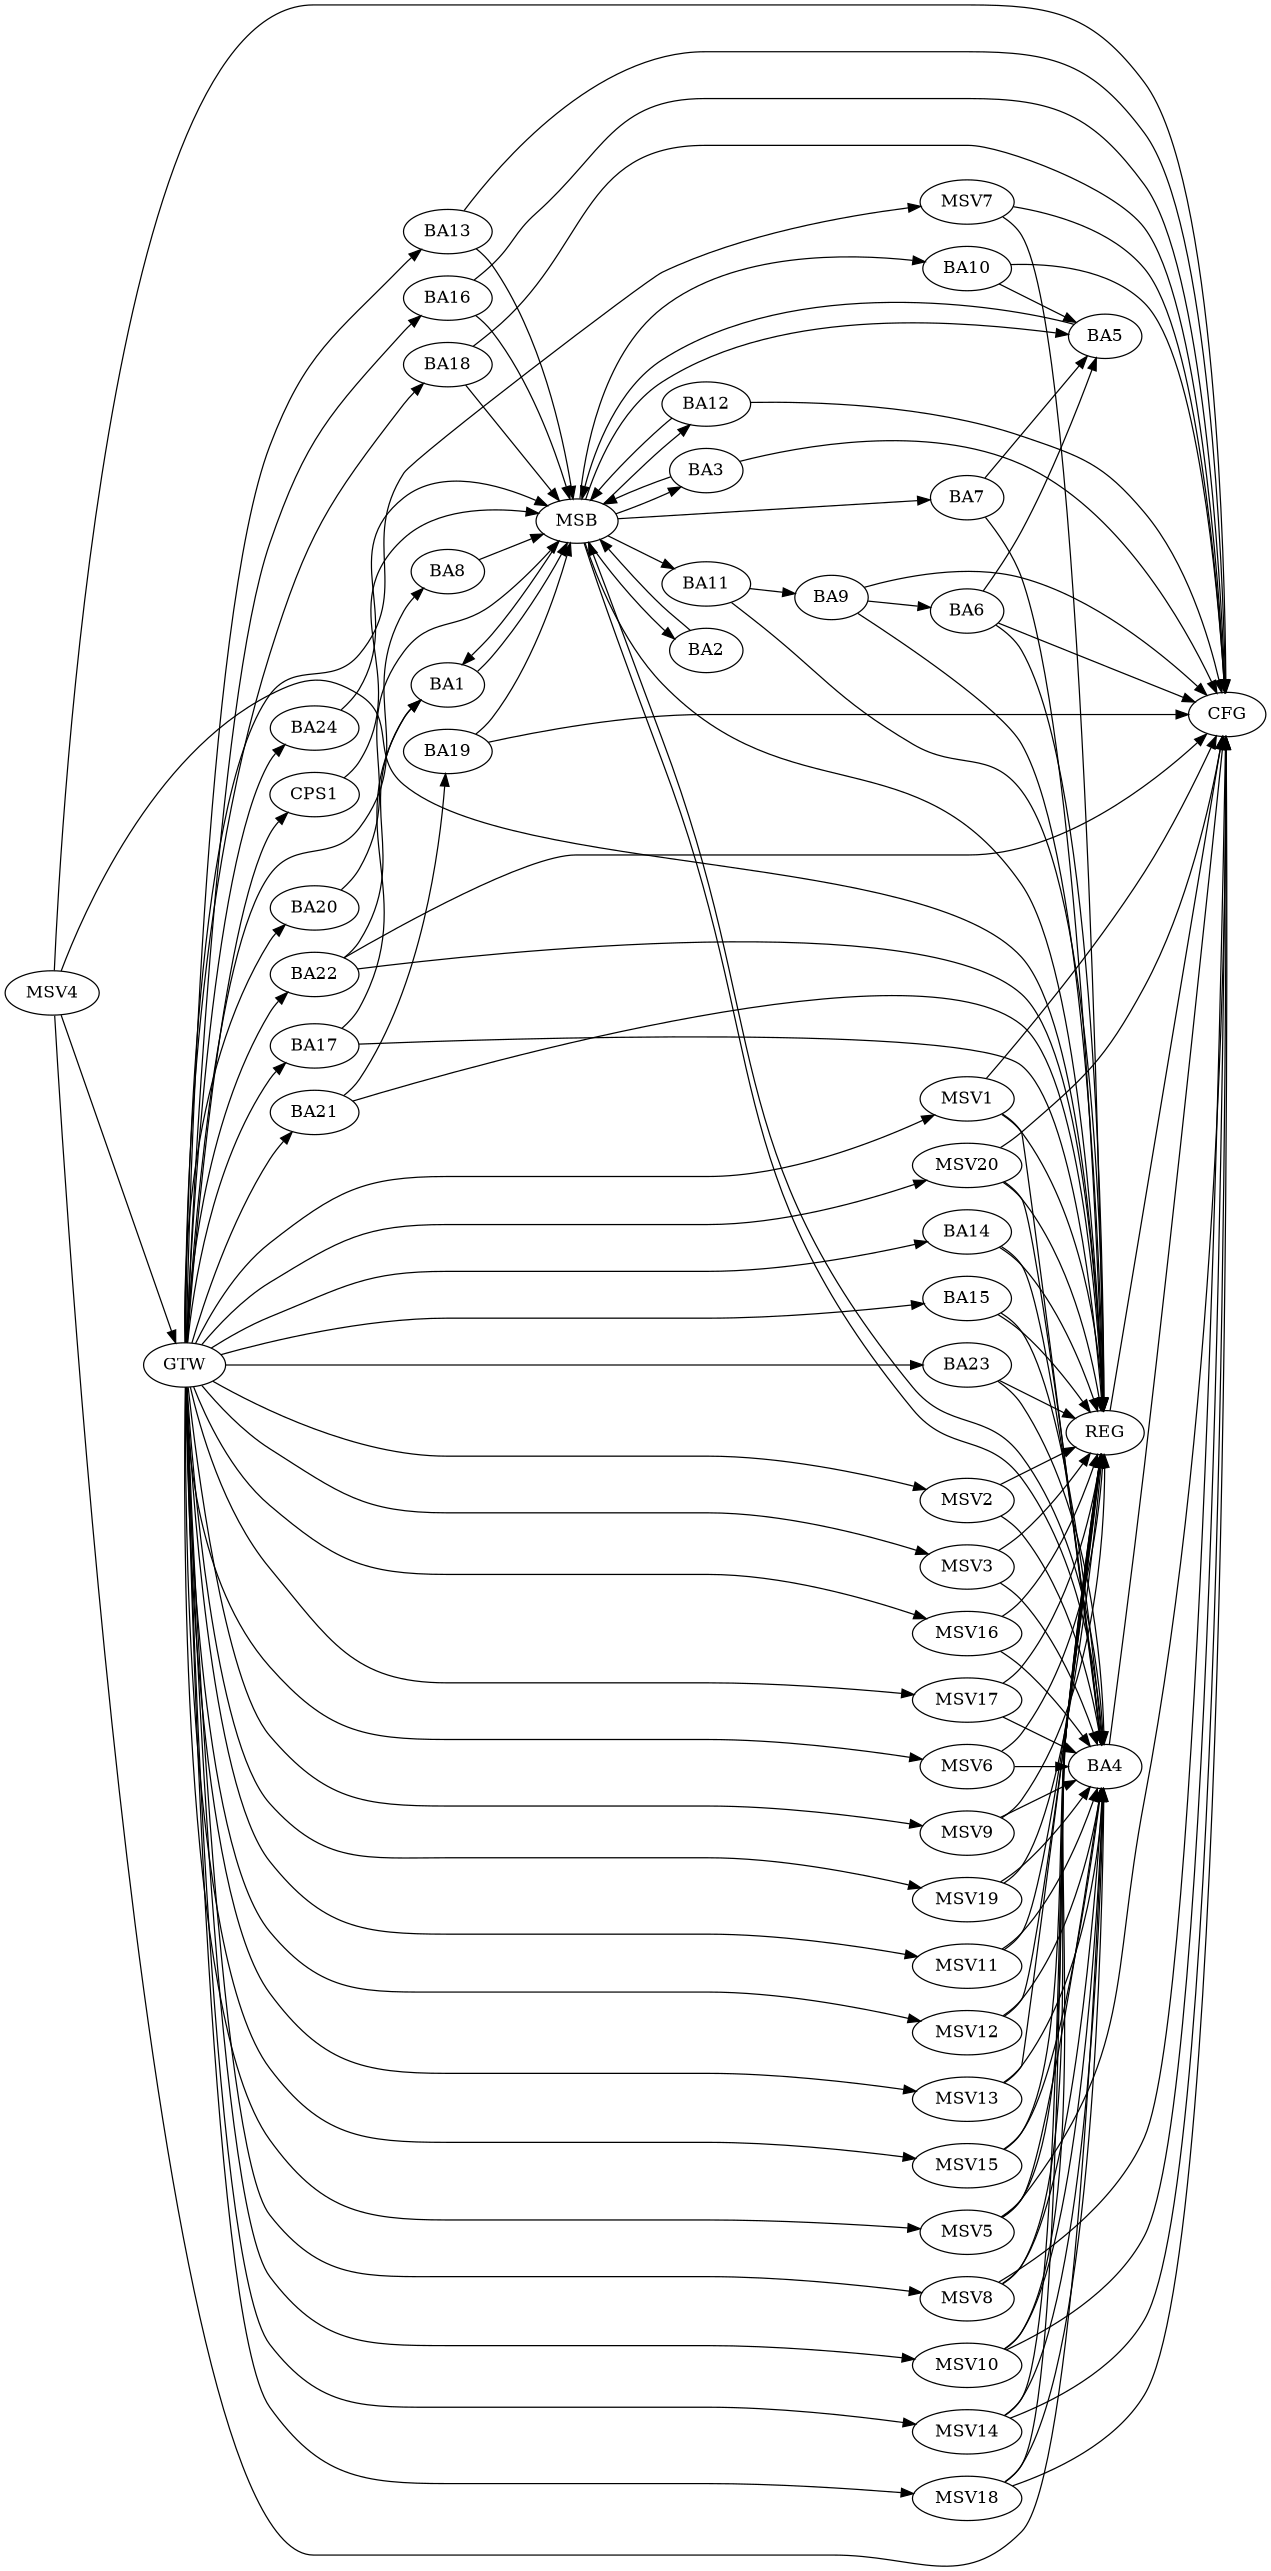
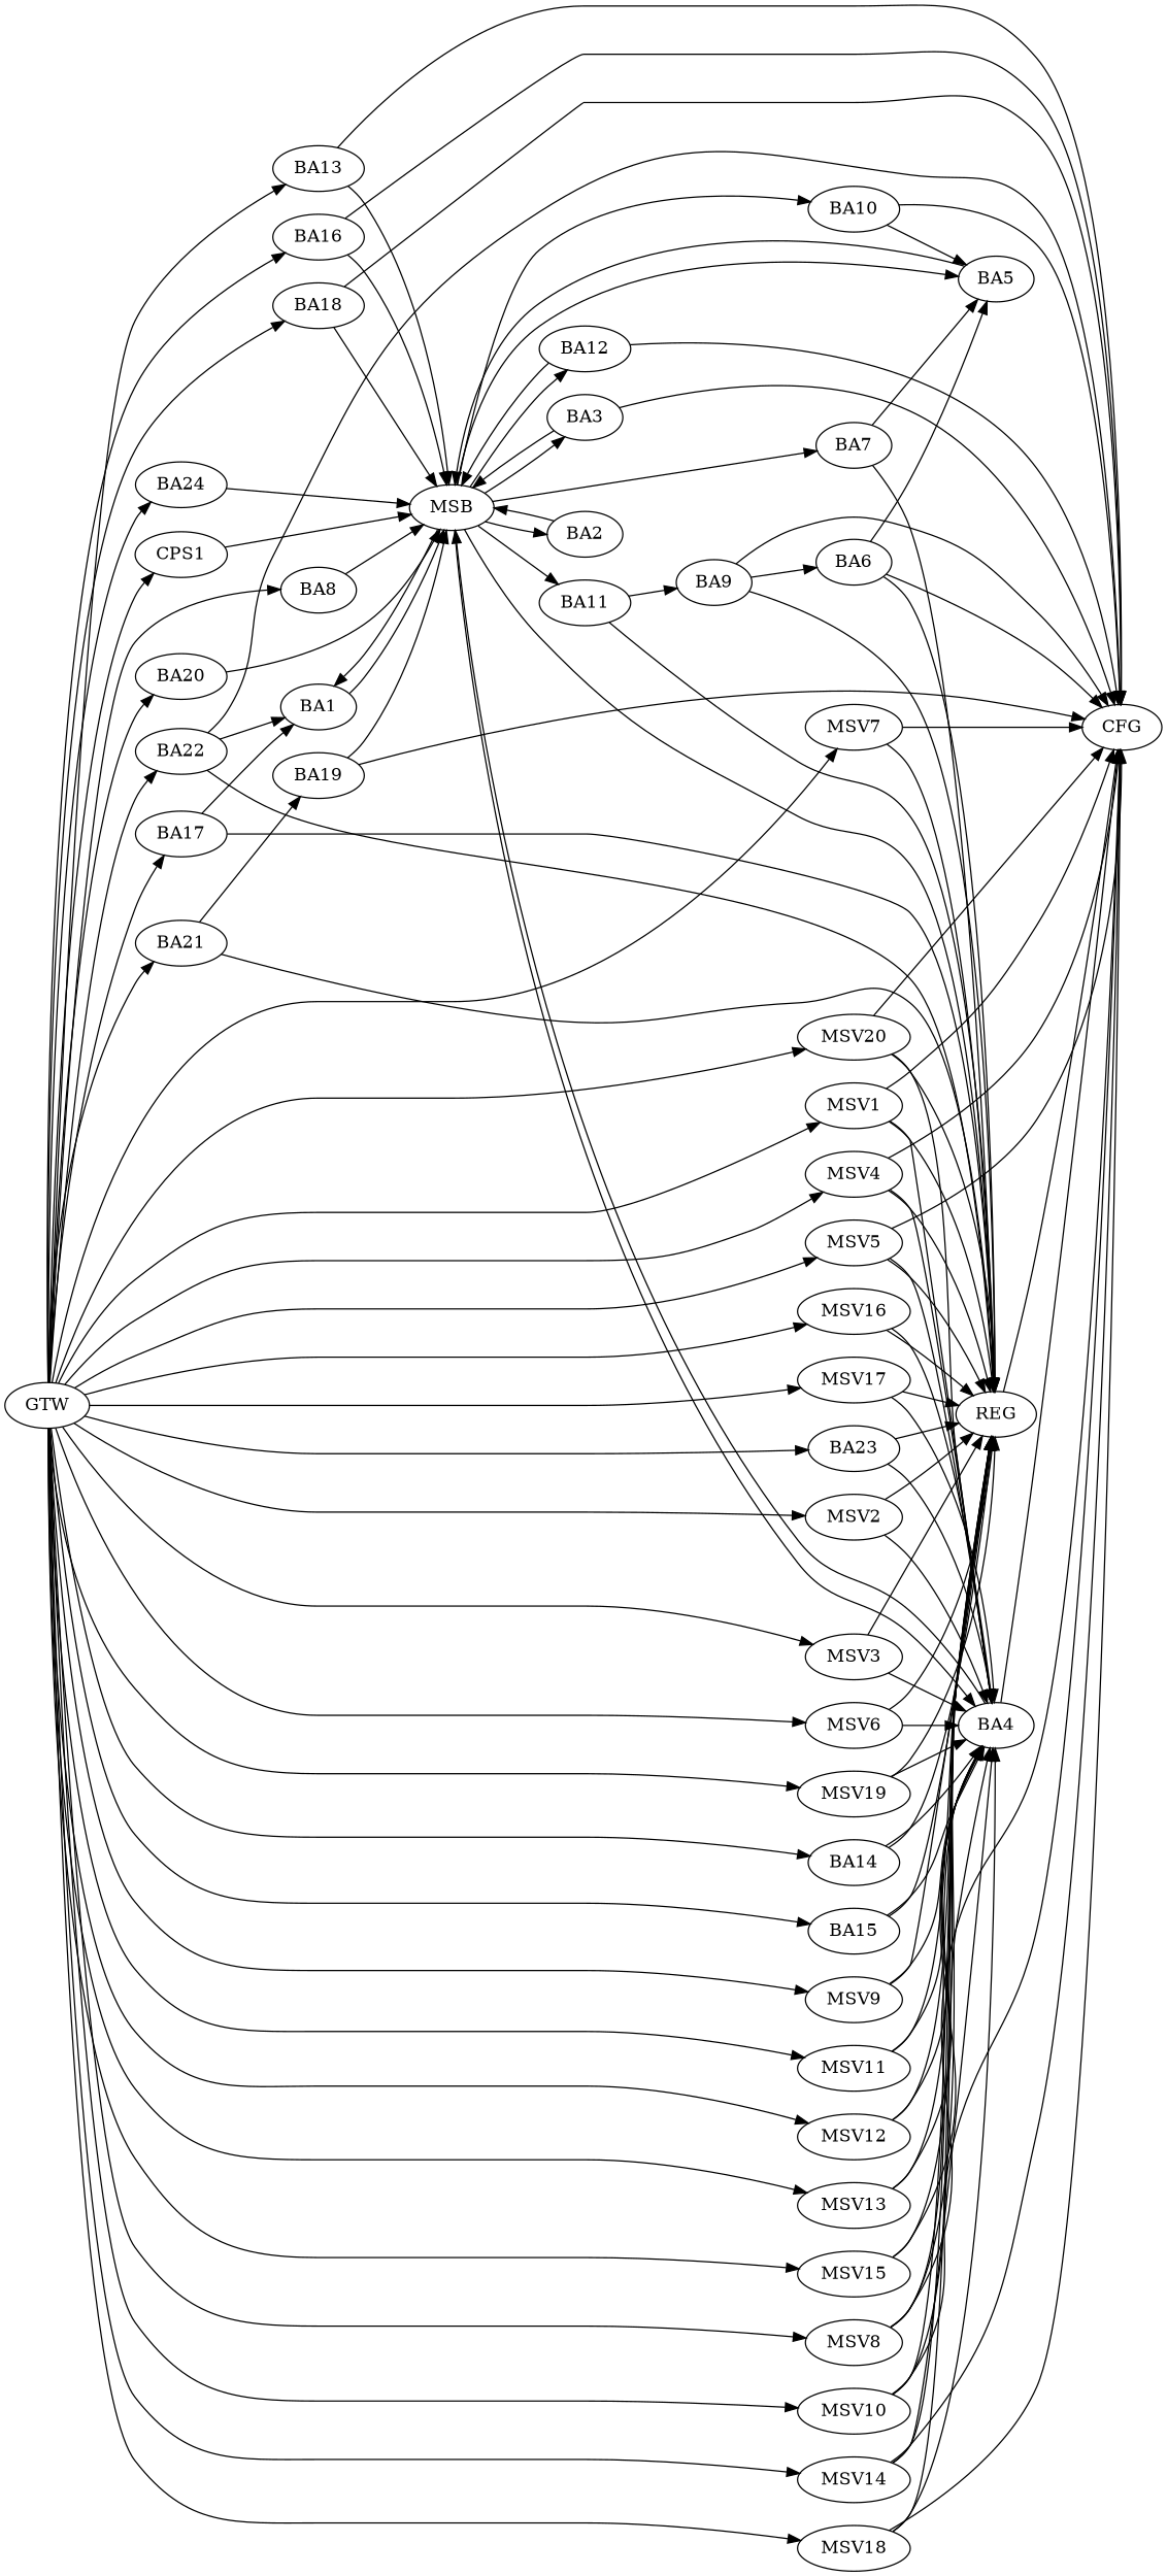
  strict digraph {
    rankdir=LR
    n1 [label=BA1]
    n2 [label=MSB]
    n3 [label=BA2]
    n4 [label=BA3]
    n5 [label=BA4]
    n6 [label=BA5]
    n7 [label=REG]
    n8 [label=BA7]
    n9 [label=BA10]
    n10 [label=BA11]
    n11 [label=BA12]
    n12 [label=CFG]
    n13 [label=BA6]
    n14 [label=BA8]
    n15 [label=BA9]
    n16 [label=BA13]
    n17 [label=BA14]
    n18 [label=BA15]
    n19 [label=BA16]
    n20 [label=BA17]
    n21 [label=BA18]
    n22 [label=BA19]
    n23 [label=BA20]
    n24 [label=BA21]
    n25 [label=BA22]
    n26 [label=BA23]
    n27 [label=BA24]
    n28 [label=CPS1]
    n29 [label=GTW]
    n30 [label=MSV1]
    n31 [label=MSV2]
    n32 [label=MSV3]
    n33 [label=MSV4]
    n34 [label=MSV5]
    n35 [label=MSV6]
    n36 [label=MSV7]
    n37 [label=MSV8]
    n38 [label=MSV9]
    n39 [label=MSV10]
    n40 [label=MSV11]
    n41 [label=MSV12]
    n42 [label=MSV13]
    n43 [label=MSV14]
    n44 [label=MSV15]
    n45 [label=MSV16]
    n46 [label=MSV17]
    n47 [label=MSV18]
    n48 [label=MSV19]
    n49 [label=MSV20]
    n1 -> n2
    n2 -> n1
    n2 -> n3
    n2 -> n4
    n2 -> n5
    n2 -> n6
    n2 -> n7
    n2 -> n8
    n2 -> n9
    n2 -> n10
    n2 -> n11
    n3 -> n2
    n4 -> n2
    n4 -> n12
    n5 -> n2
    n5 -> n12
    n6 -> n2
    n7 -> n12
    n8 -> n6
    n8 -> n7
    n9 -> n6
    n9 -> n12
    n10 -> n7
    n10 -> n15
    n11 -> n2
    n11 -> n12
    n13 -> n6
    n13 -> n7
    n13 -> n12
    n14 -> n2
    n15 -> n7
    n15 -> n12
    n15 -> n13
    n16 -> n2
    n16 -> n12
    n17 -> n5
    n17 -> n7
    n18 -> n5
    n18 -> n7
    n19 -> n2
    n19 -> n12
    n20 -> n1
    n20 -> n7
    n21 -> n2
    n21 -> n12
    n22 -> n2
    n22 -> n12
    n23 -> n2
    n24 -> n7
    n24 -> n22
    n25 -> n1
    n25 -> n7
    n25 -> n12
    n26 -> n5
    n26 -> n7
    n27 -> n2
    n28 -> n2
    n29 -> n14
    n29 -> n16
    n29 -> n17
    n29 -> n18
    n29 -> n19
    n29 -> n20
    n29 -> n21
    n29 -> n23
    n29 -> n24
    n29 -> n25
    n29 -> n26
    n29 -> n27
    n29 -> n28
    n29 -> n30
    n29 -> n31
    n29 -> n32
-   n33 -> n29
+   n29 -> n33
    n29 -> n34
    n29 -> n35
    n29 -> n36
    n29 -> n37
    n29 -> n38
    n29 -> n39
    n29 -> n40
    n29 -> n41
    n29 -> n42
    n29 -> n43
    n29 -> n44
    n29 -> n45
    n29 -> n46
    n29 -> n47
    n29 -> n48
    n29 -> n49
    n30 -> n5
    n30 -> n7
    n30 -> n12
    n31 -> n5
    n31 -> n7
    n32 -> n5
    n32 -> n7
    n33 -> n5
    n33 -> n7
    n33 -> n12
    n34 -> n5
    n34 -> n7
    n34 -> n12
    n35 -> n5
    n35 -> n7
    n36 -> n7
    n36 -> n12
    n37 -> n5
    n37 -> n7
    n37 -> n12
    n38 -> n5
    n38 -> n7
    n39 -> n5
    n39 -> n7
    n39 -> n12
    n40 -> n5
    n40 -> n7
    n41 -> n5
    n41 -> n7
    n42 -> n5
    n42 -> n7
    n43 -> n5
    n43 -> n7
    n43 -> n12
    n44 -> n5
    n44 -> n7
    n45 -> n5
    n45 -> n7
    n46 -> n5
    n46 -> n7
    n47 -> n5
    n47 -> n7
    n47 -> n12
    n48 -> n5
    n48 -> n7
    n49 -> n5
    n49 -> n7
    n49 -> n12
  }
